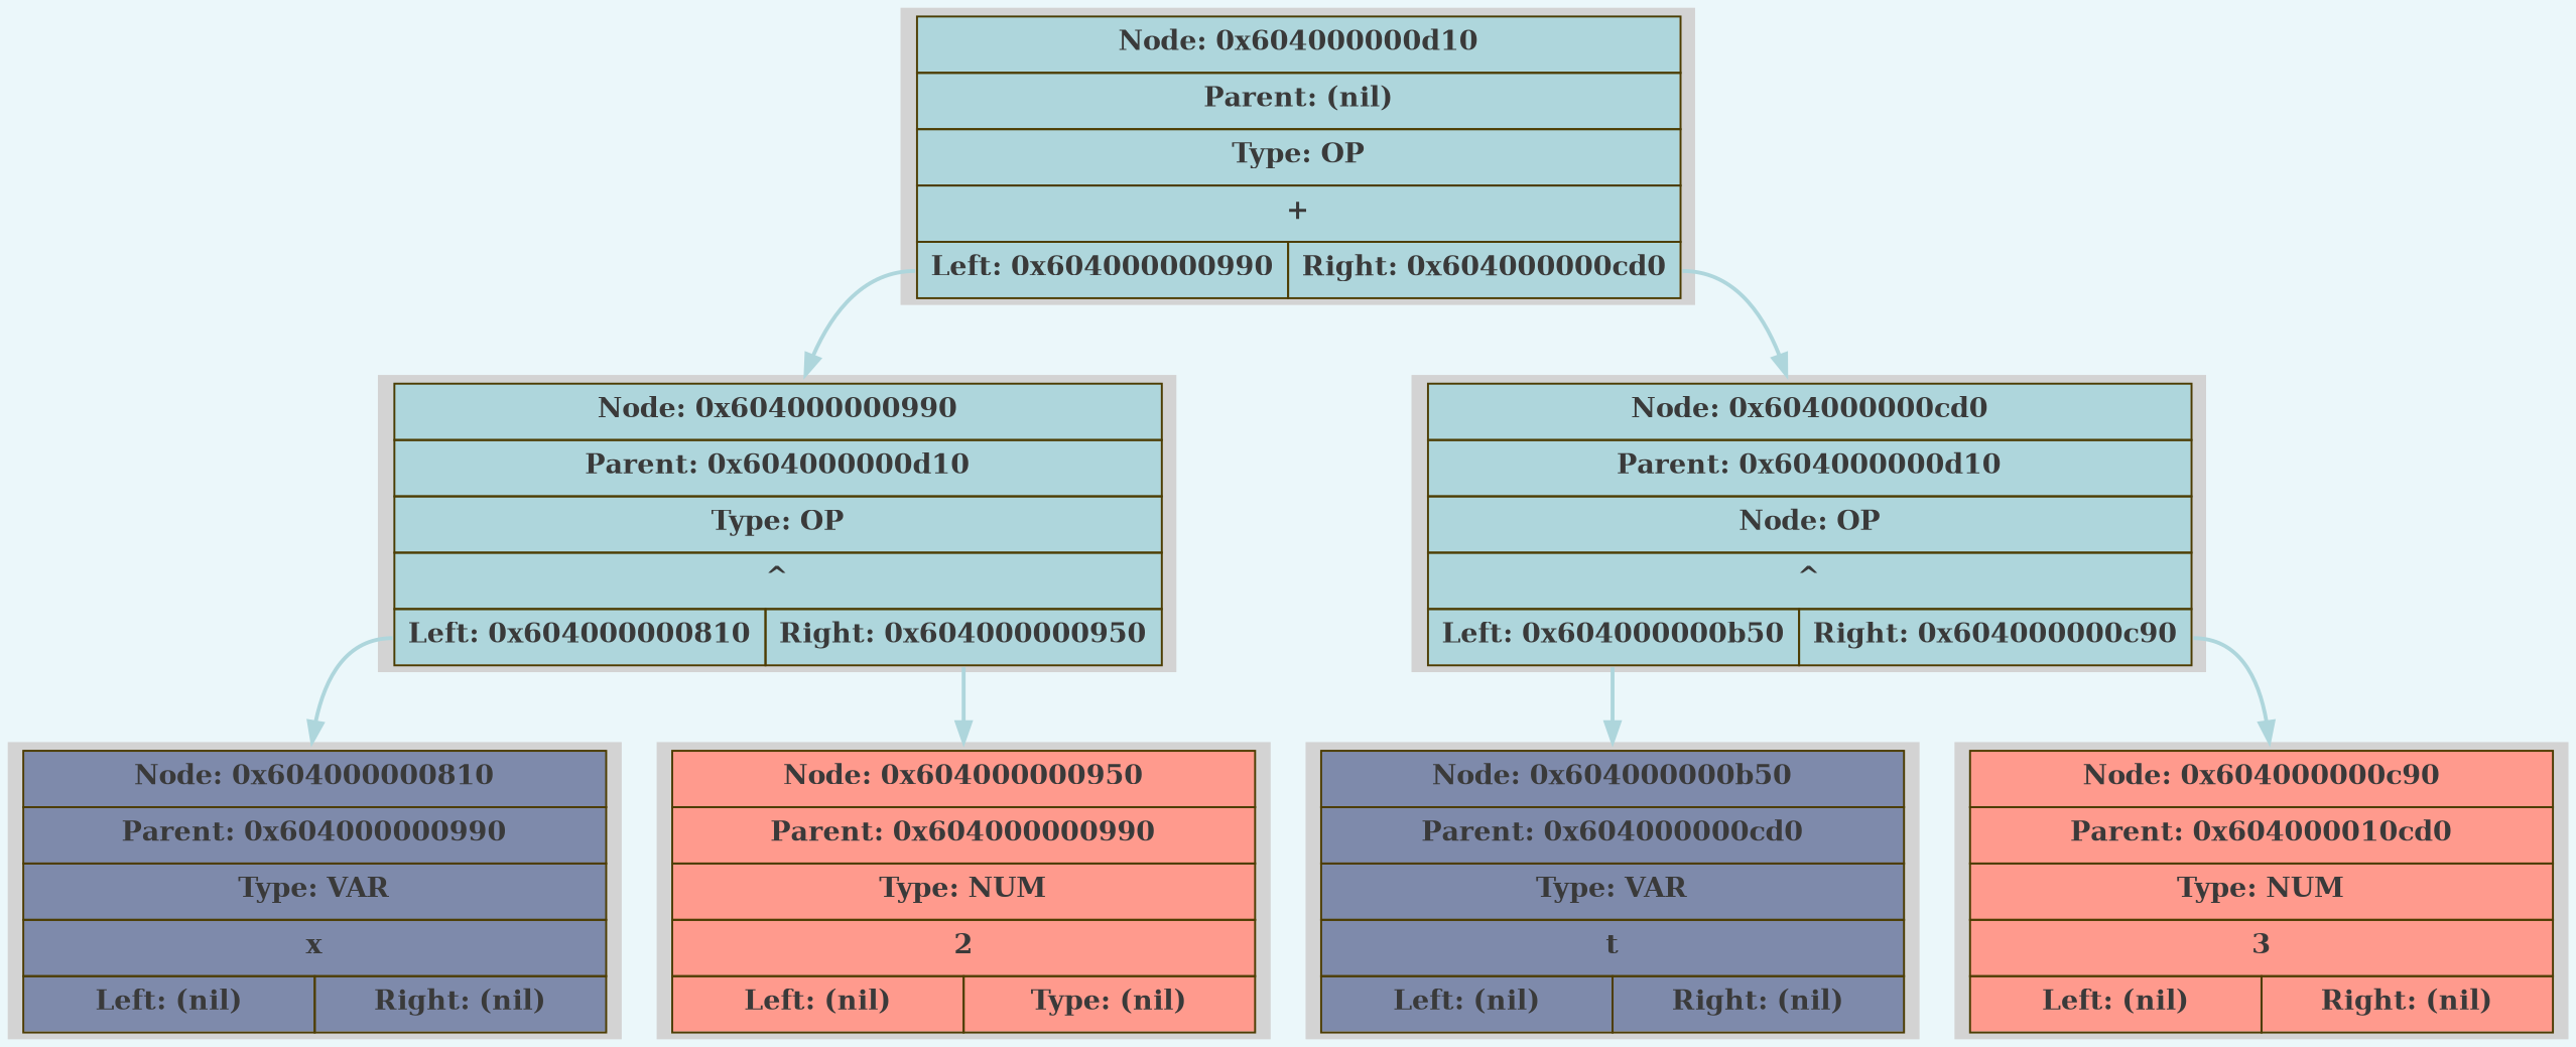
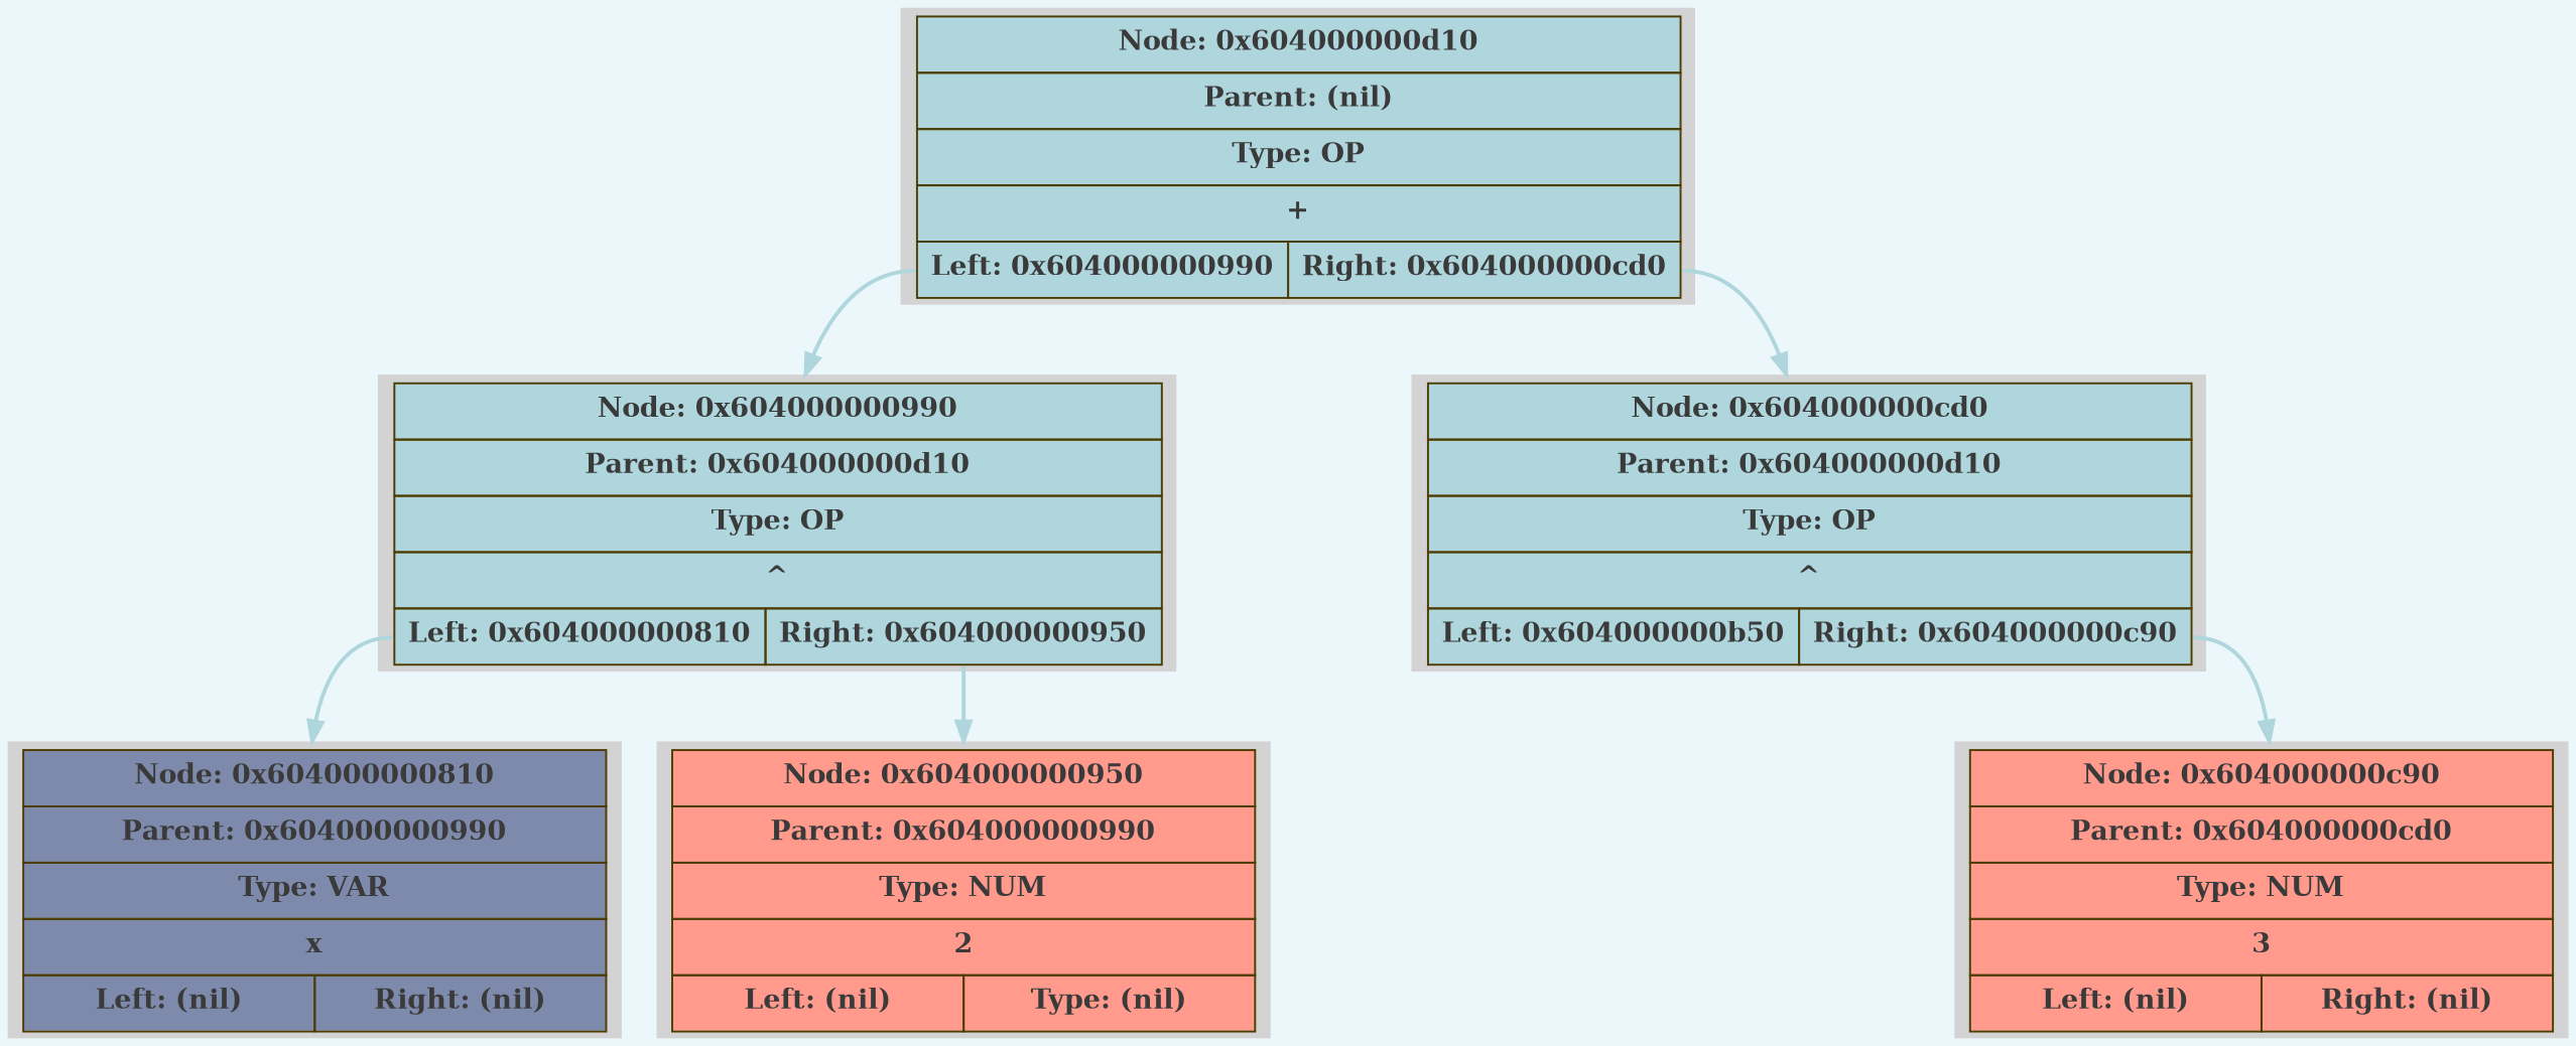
  digraph {
    bgcolor="#ebf7fa"
    rankdir=HR
    node [shape=plaintext style=filled]
    edge [color="#aed6dc" style=bold tailport=left weight=1000]
    n1 [label=< 		                     <table border="0" cellborder="1" cellspacing="0" cellpadding="6" bgcolor="#aed6dc" color="#4d3d03"> 			                   <tr><td align='center' colspan='2'><FONT COLOR='#3a3a3a'><b>Node: 0x604000000d10</b></FONT></td></tr> 			                   <tr><td align='center' colspan='2'><FONT COLOR='#3a3a3a'><b>Parent: (nil)</b></FONT></td></tr> 			                   <tr><td align='center' colspan='2'><FONT COLOR='#3a3a3a'><b>Type: OP</b></FONT></td></tr> 			                   <tr><td align='center' colspan='2'><FONT COLOR='#3a3a3a'><b>+</b></FONT></td></tr> 			                   <tr> 				                     <td WIDTH='150' PORT='left' align='center'><FONT COLOR='#3a3a3a'><b>Left: 0x604000000990</b></FONT></td> 				                     <td WIDTH='150' PORT='right' align='center'><FONT COLOR='#3a3a3a'><b>Right: 0x604000000cd0</b></FONT></td> 			                   </tr> 		                     </table> >]
    n2 [label=< 		                     <table border="0" cellborder="1" cellspacing="0" cellpadding="6" bgcolor="#aed6dc" color="#4d3d03"> 			                   <tr><td align='center' colspan='2'><FONT COLOR='#3a3a3a'><b>Node: 0x604000000990</b></FONT></td></tr> 			                   <tr><td align='center' colspan='2'><FONT COLOR='#3a3a3a'><b>Parent: 0x604000000d10</b></FONT></td></tr> 			                   <tr><td align='center' colspan='2'><FONT COLOR='#3a3a3a'><b>Type: OP</b></FONT></td></tr> 			                   <tr><td align='center' colspan='2'><FONT COLOR='#3a3a3a'><b>^</b></FONT></td></tr> 			                   <tr> 				                     <td WIDTH='150' PORT='left' align='center'><FONT COLOR='#3a3a3a'><b>Left: 0x604000000810</b></FONT></td> 				                     <td WIDTH='150' PORT='right' align='center'><FONT COLOR='#3a3a3a'><b>Right: 0x604000000950</b></FONT></td> 			                   </tr> 		                     </table> >]
-   n3 [label=< 		                     <table border="0" cellborder="1" cellspacing="0" cellpadding="6" bgcolor="#aed6dc" color="#4d3d03"> 			                   <tr><td align='center' colspan='2'><FONT COLOR='#3a3a3a'><b>Node: 0x604000000cd0</b></FONT></td></tr> 			                   <tr><td align='center' colspan='2'><FONT COLOR='#3a3a3a'><b>Parent: 0x604000000d10</b></FONT></td></tr> 			                   <tr><td align='center' colspan='2'><FONT COLOR='#3a3a3a'><b>Node: OP</b></FONT></td></tr> 			                   <tr><td align='center' colspan='2'><FONT COLOR='#3a3a3a'><b>^</b></FONT></td></tr> 			                   <tr> 				                     <td WIDTH='150' PORT='left' align='center'><FONT COLOR='#3a3a3a'><b>Left: 0x604000000b50</b></FONT></td> 				                     <td WIDTH='150' PORT='right' align='center'><FONT COLOR='#3a3a3a'><b>Right: 0x604000000c90</b></FONT></td> 			                   </tr> 		                     </table> >]
+   n3 [label=< 		                     <table border="0" cellborder="1" cellspacing="0" cellpadding="6" bgcolor="#aed6dc" color="#4d3d03"> 			                   <tr><td align='center' colspan='2'><FONT COLOR='#3a3a3a'><b>Node: 0x604000000cd0</b></FONT></td></tr> 			                   <tr><td align='center' colspan='2'><FONT COLOR='#3a3a3a'><b>Parent: 0x604000000d10</b></FONT></td></tr> 			                   <tr><td align='center' colspan='2'><FONT COLOR='#3a3a3a'><b>Type: OP</b></FONT></td></tr> 			                   <tr><td align='center' colspan='2'><FONT COLOR='#3a3a3a'><b>^</b></FONT></td></tr> 			                   <tr> 				                     <td WIDTH='150' PORT='left' align='center'><FONT COLOR='#3a3a3a'><b>Left: 0x604000000b50</b></FONT></td> 				                     <td WIDTH='150' PORT='right' align='center'><FONT COLOR='#3a3a3a'><b>Right: 0x604000000c90</b></FONT></td> 			                   </tr> 		                     </table> >]
    n4 [label=< 		                     <table border="0" cellborder="1" cellspacing="0" cellpadding="6" bgcolor="#7e8aab" color="#4d3d03"> 			                   <tr><td align='center' colspan='2'><FONT COLOR='#3a3a3a'><b>Node: 0x604000000810</b></FONT></td></tr> 			                   <tr><td align='center' colspan='2'><FONT COLOR='#3a3a3a'><b>Parent: 0x604000000990</b></FONT></td></tr> 			                   <tr><td align='center' colspan='2'><FONT COLOR='#3a3a3a'><b>Type: VAR</b></FONT></td></tr> 			                   <tr><td align='center' colspan='2'><FONT COLOR='#3a3a3a'><b>x</b></FONT></td></tr> 			                   <tr> 				                     <td WIDTH='150' PORT='left' align='center'><FONT COLOR='#3a3a3a'><b>Left: (nil)</b></FONT></td> 				                     <td WIDTH='150' PORT='right' align='center'><FONT COLOR='#3a3a3a'><b>Right: (nil)</b></FONT></td> 			                   </tr> 		                     </table> >]
    n5 [label=< 		                     <table border="0" cellborder="1" cellspacing="0" cellpadding="6" bgcolor="#ff9a8d" color="#4d3d03"> 			                   <tr><td align='center' colspan='2'><FONT COLOR='#3a3a3a'><b>Node: 0x604000000950</b></FONT></td></tr> 			                   <tr><td align='center' colspan='2'><FONT COLOR='#3a3a3a'><b>Parent: 0x604000000990</b></FONT></td></tr> 			                   <tr><td align='center' colspan='2'><FONT COLOR='#3a3a3a'><b>Type: NUM</b></FONT></td></tr> 			                   <tr><td align='center' colspan='2'><FONT COLOR='#3a3a3a'><b>2</b></FONT></td></tr> 			                   <tr> 				                     <td WIDTH='150' PORT='left' align='center'><FONT COLOR='#3a3a3a'><b>Left: (nil)</b></FONT></td> 				                     <td WIDTH='150' PORT='right' align='center'><FONT COLOR='#3a3a3a'><b>Type: (nil)</b></FONT></td> 			                   </tr> 		                     </table> >]
-   n6 [label=< 		                     <table border="0" cellborder="1" cellspacing="0" cellpadding="6" bgcolor="#7e8aab" color="#4d3d03"> 			                   <tr><td align='center' colspan='2'><FONT COLOR='#3a3a3a'><b>Node: 0x604000000b50</b></FONT></td></tr> 			                   <tr><td align='center' colspan='2'><FONT COLOR='#3a3a3a'><b>Parent: 0x604000000cd0</b></FONT></td></tr> 			                   <tr><td align='center' colspan='2'><FONT COLOR='#3a3a3a'><b>Type: VAR</b></FONT></td></tr> 			                   <tr><td align='center' colspan='2'><FONT COLOR='#3a3a3a'><b>t</b></FONT></td></tr> 			                   <tr> 				                     <td WIDTH='150' PORT='left' align='center'><FONT COLOR='#3a3a3a'><b>Left: (nil)</b></FONT></td> 				                     <td WIDTH='150' PORT='right' align='center'><FONT COLOR='#3a3a3a'><b>Right: (nil)</b></FONT></td> 			                   </tr> 		                     </table> >]
-   n7 [label=< 		                     <table border="0" cellborder="1" cellspacing="0" cellpadding="6" bgcolor="#ff9a8d" color="#4d3d03"> 			                   <tr><td align='center' colspan='2'><FONT COLOR='#3a3a3a'><b>Node: 0x604000000c90</b></FONT></td></tr> 			                   <tr><td align='center' colspan='2'><FONT COLOR='#3a3a3a'><b>Parent: 0x604000010cd0</b></FONT></td></tr> 			                   <tr><td align='center' colspan='2'><FONT COLOR='#3a3a3a'><b>Type: NUM</b></FONT></td></tr> 			                   <tr><td align='center' colspan='2'><FONT COLOR='#3a3a3a'><b>3</b></FONT></td></tr> 			                   <tr> 				                     <td WIDTH='150' PORT='left' align='center'><FONT COLOR='#3a3a3a'><b>Left: (nil)</b></FONT></td> 				                     <td WIDTH='150' PORT='right' align='center'><FONT COLOR='#3a3a3a'><b>Right: (nil)</b></FONT></td> 			                   </tr> 		                     </table> >]
+   n7 [label=< 		                     <table border="0" cellborder="1" cellspacing="0" cellpadding="6" bgcolor="#ff9a8d" color="#4d3d03"> 			                   <tr><td align='center' colspan='2'><FONT COLOR='#3a3a3a'><b>Node: 0x604000000c90</b></FONT></td></tr> 			                   <tr><td align='center' colspan='2'><FONT COLOR='#3a3a3a'><b>Parent: 0x604000000cd0</b></FONT></td></tr> 			                   <tr><td align='center' colspan='2'><FONT COLOR='#3a3a3a'><b>Type: NUM</b></FONT></td></tr> 			                   <tr><td align='center' colspan='2'><FONT COLOR='#3a3a3a'><b>3</b></FONT></td></tr> 			                   <tr> 				                     <td WIDTH='150' PORT='left' align='center'><FONT COLOR='#3a3a3a'><b>Left: (nil)</b></FONT></td> 				                     <td WIDTH='150' PORT='right' align='center'><FONT COLOR='#3a3a3a'><b>Right: (nil)</b></FONT></td> 			                   </tr> 		                     </table> >]
    n1 -> n2
    n1 -> n3 [tailport=right]
    n2 -> n4
    n2 -> n5 [tailport=right]
-   n3 -> n6
    n3 -> n7 [tailport=right]
  }
